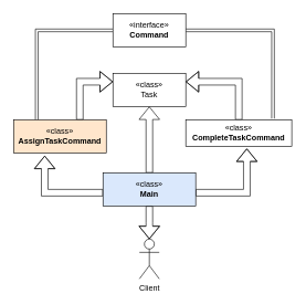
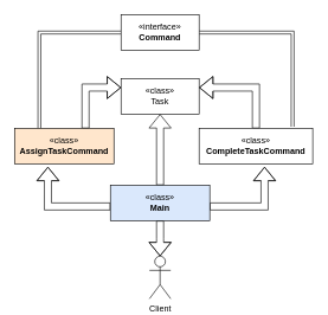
  <mxCell id="0" />
  <mxCell id="1" parent="0" />
  <mxCell id="2" style="edgeStyle=orthogonalEdgeStyle;shape=link;rounded=0;orthogonalLoop=1;jettySize=auto;html=1;entryX=0.25;entryY=0;entryDx=0;entryDy=0;" edge="1" parent="1" source="4" target="9"><mxGeometry relative="1" as="geometry" /></mxCell>
  <mxCell id="3" style="edgeStyle=orthogonalEdgeStyle;shape=link;rounded=0;orthogonalLoop=1;jettySize=auto;html=1;entryX=0.823;entryY=-0.047;entryDx=0;entryDy=0;entryPerimeter=0;" edge="1" parent="1" source="4" target="7"><mxGeometry relative="1" as="geometry"><Array as="points"><mxPoint x="412" y="45" /></Array></mxGeometry></mxCell>
  <mxCell id="4" value="«interface»&lt;br&gt;&lt;b&gt;Command&lt;/b&gt;" style="html=1;whiteSpace=wrap;" vertex="1" parent="1"><mxGeometry x="170" y="20" width="110" height="50" as="geometry" /></mxCell>
  <mxCell id="5" value="«class»&lt;br&gt;Task" style="html=1;whiteSpace=wrap;" vertex="1" parent="1"><mxGeometry x="170" y="110" width="110" height="50" as="geometry" /></mxCell>
  <mxCell id="6" style="edgeStyle=orthogonalEdgeStyle;shape=flexArrow;rounded=0;orthogonalLoop=1;jettySize=auto;html=1;entryX=1;entryY=0.25;entryDx=0;entryDy=0;" edge="1" parent="1" source="7" target="5"><mxGeometry relative="1" as="geometry" /></mxCell>
- <mxCell id="7" value="«class»&lt;br&gt;&lt;b&gt;CompleteTaskCommand&lt;/b&gt;" style="html=1;whiteSpace=wrap;" vertex="1" parent="1"><mxGeometry x="280" y="180" width="160" height="40" as="geometry" /></mxCell>
+ <mxCell id="7" value="«class»&lt;br&gt;&lt;b&gt;CompleteTaskCommand&lt;/b&gt;" style="html=1;whiteSpace=wrap;" vertex="1" parent="1"><mxGeometry x="280" y="180" width="160" height="50" as="geometry" /></mxCell>
  <mxCell id="8" style="edgeStyle=orthogonalEdgeStyle;shape=flexArrow;rounded=0;orthogonalLoop=1;jettySize=auto;html=1;entryX=0;entryY=0.25;entryDx=0;entryDy=0;" edge="1" parent="1" source="9" target="5"><mxGeometry relative="1" as="geometry"><Array as="points"><mxPoint x="120" y="123" /></Array></mxGeometry></mxCell>
  <mxCell id="9" value="«class»&lt;br&gt;&lt;b&gt;AssignTaskCommand&lt;/b&gt;" style="html=1;whiteSpace=wrap;fillColor=#ffe6cc;" vertex="1" parent="1"><mxGeometry x="20" y="180" width="140" height="50" as="geometry" /></mxCell>
  <mxCell id="10" style="edgeStyle=orthogonalEdgeStyle;shape=flexArrow;rounded=0;orthogonalLoop=1;jettySize=auto;html=1;entryX=0.576;entryY=1.084;entryDx=0;entryDy=0;entryPerimeter=0;" edge="1" parent="1" source="14" target="7"><mxGeometry relative="1" as="geometry"><Array as="points"><mxPoint x="372" y="290" /></Array></mxGeometry></mxCell>
  <mxCell id="11" style="edgeStyle=orthogonalEdgeStyle;shape=flexArrow;rounded=0;orthogonalLoop=1;jettySize=auto;html=1;entryX=0.336;entryY=1.084;entryDx=0;entryDy=0;entryPerimeter=0;" edge="1" parent="1" source="14" target="9"><mxGeometry relative="1" as="geometry"><Array as="points"><mxPoint x="67" y="290" /></Array></mxGeometry></mxCell>
  <mxCell id="12" style="edgeStyle=orthogonalEdgeStyle;shape=flexArrow;rounded=0;orthogonalLoop=1;jettySize=auto;html=1;entryX=0.5;entryY=1;entryDx=0;entryDy=0;" edge="1" parent="1" source="14" target="5"><mxGeometry relative="1" as="geometry" /></mxCell>
  <mxCell id="13" style="edgeStyle=orthogonalEdgeStyle;shape=flexArrow;rounded=0;orthogonalLoop=1;jettySize=auto;html=1;" edge="1" parent="1" source="14"><mxGeometry relative="1" as="geometry"><mxPoint x="225" y="360" as="targetPoint" /></mxGeometry></mxCell>
  <mxCell id="14" value="«class»&lt;br&gt;&lt;b&gt;Main&lt;/b&gt;" style="html=1;whiteSpace=wrap;fillColor=#dae8fc;" vertex="1" parent="1"><mxGeometry x="155" y="260" width="140" height="50" as="geometry" /></mxCell>
  <mxCell id="15" value="Client" style="shape=umlActor;verticalLabelPosition=bottom;verticalAlign=top;html=1;" vertex="1" parent="1"><mxGeometry x="210" y="360" width="30" height="60" as="geometry" /></mxCell>
